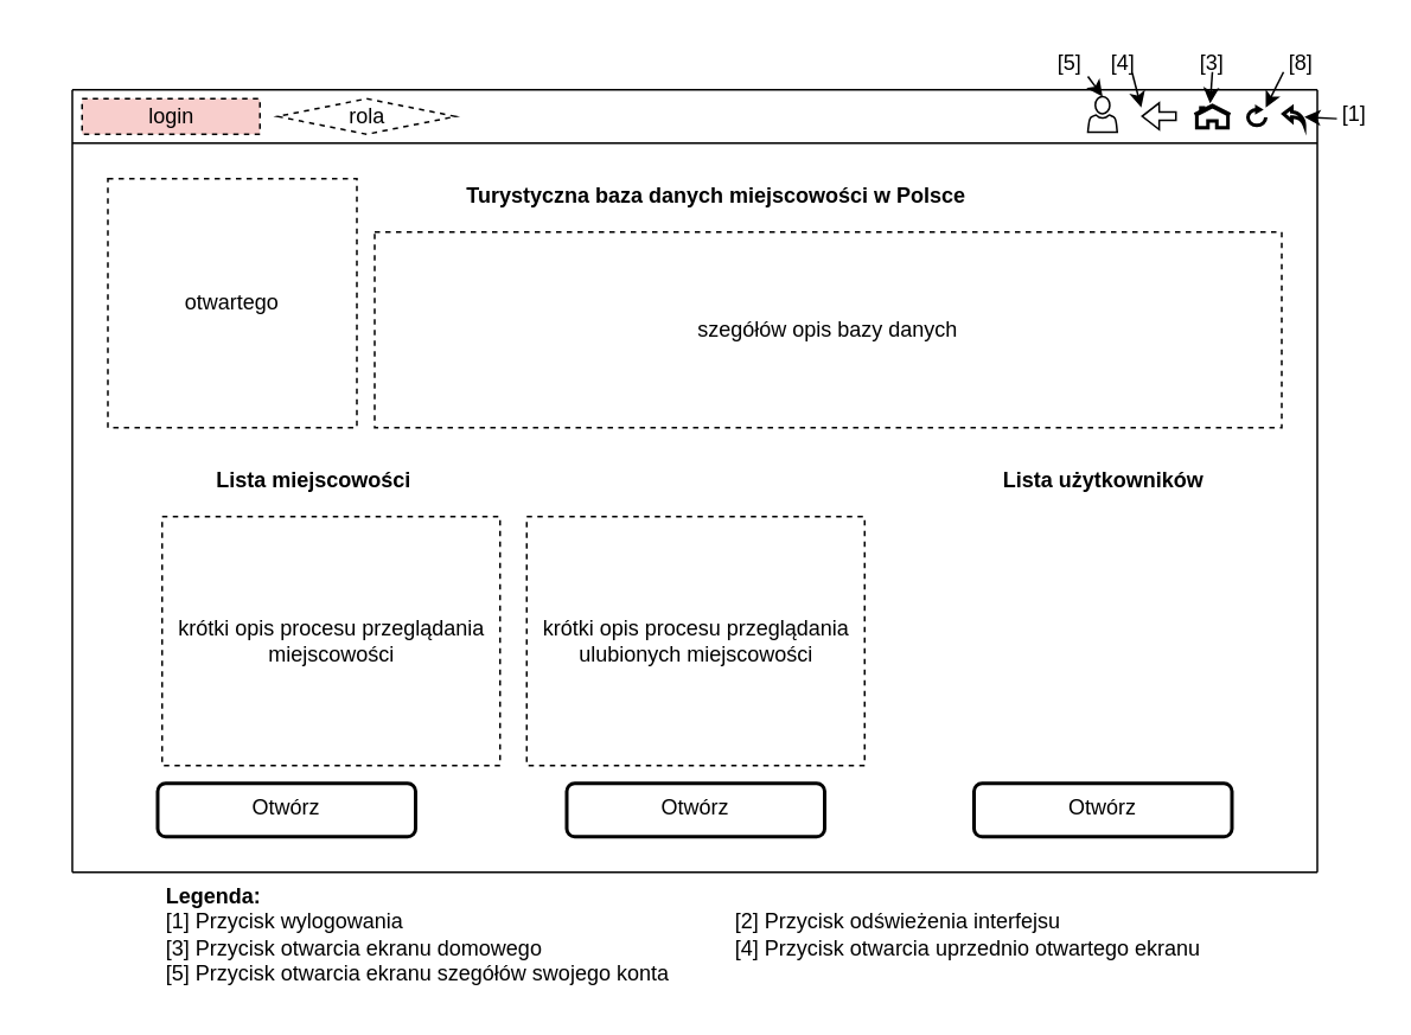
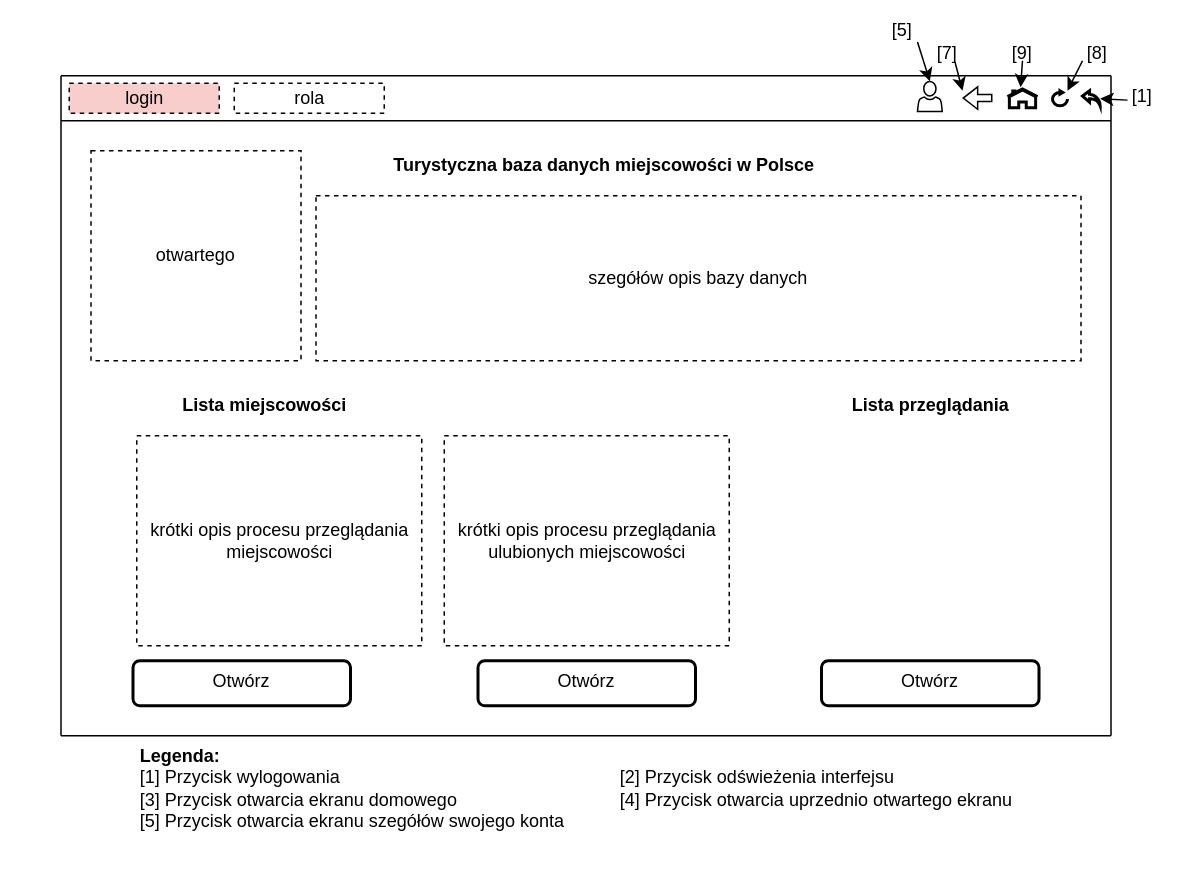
  <mxCell id="0" />
  <mxCell id="1" parent="0" />
  <mxCell id="2" value="" style="endArrow=none;html=1;rounded=0;" parent="1" edge="1"><mxGeometry width="50" height="50" relative="1" as="geometry"><mxPoint x="40" y="50" as="sourcePoint" /><mxPoint x="740" y="50" as="targetPoint" /></mxGeometry></mxCell>
  <mxCell id="3" value="" style="endArrow=none;html=1;rounded=0;" parent="1" edge="1"><mxGeometry width="50" height="50" relative="1" as="geometry"><mxPoint x="40" y="490" as="sourcePoint" /><mxPoint x="40" y="50" as="targetPoint" /></mxGeometry></mxCell>
  <mxCell id="4" value="" style="endArrow=none;html=1;rounded=0;" parent="1" edge="1"><mxGeometry width="50" height="50" relative="1" as="geometry"><mxPoint x="40" y="80" as="sourcePoint" /><mxPoint x="740" y="80" as="targetPoint" /></mxGeometry></mxCell>
  <mxCell id="5" value="otwartego" style="whiteSpace=wrap;html=1;aspect=fixed;dashed=1;" parent="1" vertex="1"><mxGeometry x="60" y="100" width="140" height="140" as="geometry" /></mxCell>
  <mxCell id="6" value="szegółów opis bazy danych" style="rounded=0;whiteSpace=wrap;html=1;dashed=1;align=center;verticalAlign=middle;" parent="1" vertex="1"><mxGeometry x="210" y="130" width="510" height="110" as="geometry" /></mxCell>
  <mxCell id="7" value="&lt;b&gt;Turystyczna baza danych miejscowości w Polsce&lt;/b&gt;" style="rounded=0;whiteSpace=wrap;html=1;dashed=1;align=left;verticalAlign=middle;fillColor=none;strokeColor=none;" parent="1" vertex="1"><mxGeometry x="260" y="100" width="510" height="20" as="geometry" /></mxCell>
  <mxCell id="8" value="" style="endArrow=none;html=1;rounded=0;" parent="1" edge="1"><mxGeometry width="50" height="50" relative="1" as="geometry"><mxPoint x="740" y="490" as="sourcePoint" /><mxPoint x="740" y="50" as="targetPoint" /></mxGeometry></mxCell>
  <mxCell id="9" value="Lista miejscowości" style="rounded=0;whiteSpace=wrap;html=1;dashed=1;align=center;verticalAlign=middle;fillColor=none;strokeColor=none;fontStyle=1" parent="1" vertex="1"><mxGeometry x="80.5" y="260" width="190" height="20" as="geometry" /></mxCell>
  <mxCell id="10" value="krótki opis procesu przeglądania miejscowości" style="rounded=0;whiteSpace=wrap;html=1;dashed=1;align=center;verticalAlign=middle;" parent="1" vertex="1"><mxGeometry x="90.5" y="290" width="190" height="140" as="geometry" /></mxCell>
  <mxCell id="11" value="" style="endArrow=none;html=1;rounded=0;fontFamily=Helvetica;fontSize=12;fontColor=default;" parent="1" edge="1"><mxGeometry width="50" height="50" relative="1" as="geometry"><mxPoint x="40" y="490" as="sourcePoint" /><mxPoint x="740" y="490" as="targetPoint" /></mxGeometry></mxCell>
  <mxCell id="12" value="Otwórz" style="rounded=1;whiteSpace=wrap;html=1;shadow=0;dashed=0;labelBackgroundColor=none;strokeColor=default;strokeWidth=2;align=center;verticalAlign=top;fontFamily=Helvetica;fontSize=12;fontColor=default;fillColor=default;gradientColor=none;" parent="1" vertex="1"><mxGeometry x="88" y="440" width="145" height="30" as="geometry" /></mxCell>
  <mxCell id="13" value="login" style="rounded=0;whiteSpace=wrap;html=1;dashed=1;fillColor=#f8cecc;" parent="1" vertex="1"><mxGeometry x="45.5" y="55" width="100" height="20" as="geometry" /></mxCell>
- <mxCell id="14" value="rola" style="rhombus;whiteSpace=wrap;html=1;dashed=1;" parent="1" vertex="1"><mxGeometry x="155.5" y="55" width="100" height="20" as="geometry" /></mxCell>
+ <mxCell id="14" value="rola" style="rounded=0;whiteSpace=wrap;html=1;dashed=1;" parent="1" vertex="1"><mxGeometry x="155.5" y="55" width="100" height="20" as="geometry" /></mxCell>
  <mxCell id="15" value="krótki opis procesu przeglądania ulubionych miejscowości" style="rounded=0;whiteSpace=wrap;html=1;dashed=1;align=center;verticalAlign=middle;" parent="1" vertex="1"><mxGeometry x="295.5" y="290" width="190" height="140" as="geometry" /></mxCell>
  <mxCell id="16" value="Otwórz" style="rounded=1;whiteSpace=wrap;html=1;shadow=0;dashed=0;labelBackgroundColor=none;strokeColor=default;strokeWidth=2;align=center;verticalAlign=top;fontFamily=Helvetica;fontSize=12;fontColor=default;fillColor=default;gradientColor=none;" parent="1" vertex="1"><mxGeometry x="318" y="440" width="145" height="30" as="geometry" /></mxCell>
  <mxCell id="17" value="&amp;nbsp;&amp;nbsp;" style="text;html=1;strokeColor=none;fillColor=none;align=center;verticalAlign=middle;whiteSpace=wrap;rounded=0;" parent="1" vertex="1"><mxGeometry x="20" y="38.75" width="40" height="521.25" as="geometry" /></mxCell>
- <mxCell id="18" value="Lista użytkowników" style="rounded=0;whiteSpace=wrap;html=1;dashed=1;align=center;verticalAlign=middle;fillColor=none;strokeColor=none;fontStyle=1" parent="1" vertex="1"><mxGeometry x="524.5" y="260" width="190" height="20" as="geometry" /></mxCell>
+ <mxCell id="18" value="Lista przeglądania" style="rounded=0;whiteSpace=wrap;html=1;dashed=1;align=center;verticalAlign=middle;fillColor=none;strokeColor=none;fontStyle=1" parent="1" vertex="1"><mxGeometry x="524.5" y="260" width="190" height="20" as="geometry" /></mxCell>
  <mxCell id="19" value="Otwórz" style="rounded=1;whiteSpace=wrap;html=1;shadow=0;dashed=0;labelBackgroundColor=none;strokeColor=default;strokeWidth=2;align=center;verticalAlign=top;fontFamily=Helvetica;fontSize=12;fontColor=default;fillColor=default;gradientColor=none;" parent="1" vertex="1"><mxGeometry x="547" y="440" width="145" height="30" as="geometry" /></mxCell>
  <mxCell id="20" value="" style="html=1;verticalLabelPosition=bottom;align=center;labelBackgroundColor=#ffffff;verticalAlign=top;strokeWidth=2;shadow=0;dashed=0;shape=mxgraph.ios7.icons.home;" vertex="1" parent="1"><mxGeometry x="671" y="58.75" width="20" height="12.5" as="geometry" /></mxCell>
  <mxCell id="21" value="" style="html=1;verticalLabelPosition=bottom;align=center;labelBackgroundColor=#ffffff;verticalAlign=top;strokeWidth=2;shadow=0;dashed=0;shape=mxgraph.ios7.icons.back;fontFamily=Helvetica;fontSize=12;" vertex="1" parent="1"><mxGeometry x="721" y="60" width="11.76" height="10" as="geometry" /></mxCell>
  <mxCell id="22" value="" style="html=1;verticalLabelPosition=bottom;align=center;labelBackgroundColor=#ffffff;verticalAlign=top;strokeWidth=2;shadow=0;dashed=0;shape=mxgraph.ios7.icons.reload;fontFamily=Helvetica;fontSize=12;" vertex="1" parent="1"><mxGeometry x="701" y="60" width="10" height="10" as="geometry" /></mxCell>
  <mxCell id="23" value="[1]" style="text;html=1;strokeColor=none;fillColor=none;align=center;verticalAlign=middle;whiteSpace=wrap;rounded=0;fontSize=12;fontFamily=Helvetica;fontColor=default;" vertex="1" parent="1"><mxGeometry x="751" y="58.75" width="20" height="10" as="geometry" /></mxCell>
  <mxCell id="24" value="" style="endArrow=classic;html=1;rounded=0;fontFamily=Helvetica;fontSize=12;fontColor=default;exitX=0;exitY=0.75;exitDx=0;exitDy=0;" edge="1" parent="1" source="23" target="21"><mxGeometry width="50" height="50" relative="1" as="geometry"><mxPoint x="671" y="30" as="sourcePoint" /><mxPoint x="721" y="-20" as="targetPoint" /></mxGeometry></mxCell>
  <mxCell id="25" value="" style="shape=flexArrow;endArrow=classic;html=1;rounded=0;fontFamily=Helvetica;fontSize=12;fontColor=default;startWidth=9.302;endWidth=9.302;startSize=5.426;endSize=2.867;width=4.651;" edge="1" parent="1"><mxGeometry width="50" height="50" relative="1" as="geometry"><mxPoint x="661" y="64.88" as="sourcePoint" /><mxPoint x="641" y="64.88" as="targetPoint" /></mxGeometry></mxCell>
  <mxCell id="26" value="[8]" style="text;html=1;strokeColor=none;fillColor=none;align=center;verticalAlign=middle;whiteSpace=wrap;rounded=0;fontSize=12;fontFamily=Helvetica;fontColor=default;" vertex="1" parent="1"><mxGeometry x="711" y="30" width="40" height="10" as="geometry" /></mxCell>
  <mxCell id="27" value="" style="endArrow=classic;html=1;rounded=0;fontFamily=Helvetica;fontSize=12;fontColor=default;exitX=0.25;exitY=1;exitDx=0;exitDy=0;entryX=1;entryY=0;entryDx=0;entryDy=0;entryPerimeter=0;" edge="1" parent="1" source="26" target="22"><mxGeometry width="50" height="50" relative="1" as="geometry"><mxPoint x="661" y="60" as="sourcePoint" /><mxPoint x="711" y="10" as="targetPoint" /></mxGeometry></mxCell>
- <mxCell id="28" value="[3]" style="text;html=1;strokeColor=none;fillColor=none;align=center;verticalAlign=middle;whiteSpace=wrap;rounded=0;fontSize=12;fontFamily=Helvetica;fontColor=default;" vertex="1" parent="1"><mxGeometry x="671" y="30" width="20" height="10" as="geometry" /></mxCell>
+ <mxCell id="28" value="[9]" style="text;html=1;strokeColor=none;fillColor=none;align=center;verticalAlign=middle;whiteSpace=wrap;rounded=0;fontSize=12;fontFamily=Helvetica;fontColor=default;" vertex="1" parent="1"><mxGeometry x="671" y="30" width="20" height="10" as="geometry" /></mxCell>
  <mxCell id="29" value="" style="endArrow=classic;html=1;rounded=0;fontFamily=Helvetica;fontSize=12;fontColor=default;entryX=0.437;entryY=-0.082;entryDx=0;entryDy=0;entryPerimeter=0;exitX=0.5;exitY=1;exitDx=0;exitDy=0;" edge="1" parent="1" source="28" target="20"><mxGeometry width="50" height="50" relative="1" as="geometry"><mxPoint x="691" y="-10" as="sourcePoint" /><mxPoint x="681" y="0" as="targetPoint" /></mxGeometry></mxCell>
- <mxCell id="30" value="[4]" style="text;html=1;strokeColor=none;fillColor=none;align=center;verticalAlign=middle;whiteSpace=wrap;rounded=0;fontSize=12;fontFamily=Helvetica;fontColor=default;" vertex="1" parent="1"><mxGeometry x="621" y="30" width="20" height="10" as="geometry" /></mxCell>
+ <mxCell id="30" value="[7]" style="text;html=1;strokeColor=none;fillColor=none;align=center;verticalAlign=middle;whiteSpace=wrap;rounded=0;fontSize=12;fontFamily=Helvetica;fontColor=default;" vertex="1" parent="1"><mxGeometry x="621" y="30" width="20" height="10" as="geometry" /></mxCell>
  <mxCell id="31" value="" style="endArrow=classic;html=1;rounded=0;fontFamily=Helvetica;fontSize=12;fontColor=default;exitX=0.748;exitY=1.065;exitDx=0;exitDy=0;exitPerimeter=0;" edge="1" parent="1" source="30"><mxGeometry width="50" height="50" relative="1" as="geometry"><mxPoint x="601" y="60" as="sourcePoint" /><mxPoint x="641" y="60" as="targetPoint" /></mxGeometry></mxCell>
  <mxCell id="32" value="" style="sketch=0;pointerEvents=1;shadow=0;dashed=0;html=1;labelPosition=center;verticalLabelPosition=bottom;verticalAlign=top;align=center;shape=mxgraph.mscae.intune.account_portal" vertex="1" parent="1"><mxGeometry x="611" y="53.75" width="16.5" height="20" as="geometry" /></mxCell>
- <mxCell id="33" value="[5]" style="text;html=1;strokeColor=none;fillColor=none;align=center;verticalAlign=middle;whiteSpace=wrap;rounded=0;" vertex="1" parent="1"><mxGeometry x="591" y="20" width="20" height="30" as="geometry" /></mxCell>
+ <mxCell id="33" value="[5]" style="text;html=1;strokeColor=none;fillColor=none;align=center;verticalAlign=middle;whiteSpace=wrap;rounded=0;" vertex="1" parent="1"><mxGeometry x="591" y="5" width="20" height="30" as="geometry" /></mxCell>
  <mxCell id="34" value="" style="endArrow=classic;html=1;rounded=0;exitX=1;exitY=0.75;exitDx=0;exitDy=0;entryX=0.5;entryY=0;entryDx=0;entryDy=0;entryPerimeter=0;" edge="1" parent="1" source="33" target="32"><mxGeometry width="50" height="50" relative="1" as="geometry"><mxPoint x="561" y="70" as="sourcePoint" /><mxPoint x="611" y="20" as="targetPoint" /></mxGeometry></mxCell>
  <mxCell id="35" value="&lt;b&gt;Legenda:&lt;/b&gt;&lt;br&gt;[1] Przycisk wylogowania&lt;span style=&quot;white-space: pre;&quot;&gt;&#09;&lt;/span&gt;&lt;span style=&quot;white-space: pre;&quot;&gt;&#09;&lt;span style=&quot;white-space: pre;&quot;&gt;&#09;&lt;/span&gt;&lt;span style=&quot;white-space: pre;&quot;&gt;&#09;&lt;span style=&quot;white-space: pre;&quot;&gt;&#09;&lt;/span&gt;&lt;span style=&quot;white-space: pre;&quot;&gt;&#09;&lt;span style=&quot;white-space: pre;&quot;&gt;&#09;&lt;/span&gt;&lt;/span&gt;&lt;/span&gt;&lt;/span&gt;[2] Przycisk odświeżenia interfejsu&lt;br&gt;[3] Przycisk otwarcia ekranu domowego&lt;span style=&quot;white-space: pre;&quot;&gt;&#09;&lt;/span&gt;&lt;span style=&quot;white-space: pre;&quot;&gt;&#09;&lt;span style=&quot;white-space: pre;&quot;&gt;&#09;&lt;/span&gt;&lt;span style=&quot;white-space: pre;&quot;&gt;&#09;&lt;/span&gt;&lt;span style=&quot;white-space: pre;&quot;&gt;&#09;&lt;/span&gt;&lt;/span&gt;[4] Przycisk otwarcia uprzednio otwartego ekranu&lt;br&gt;[5] Przycisk otwarcia ekranu szegółów swojego konta" style="text;html=1;align=left;verticalAlign=middle;resizable=0;points=[];autosize=1;strokeColor=none;fillColor=none;dashed=1;" vertex="1" parent="1"><mxGeometry x="91" y="490" width="610" height="70" as="geometry" /></mxCell>
